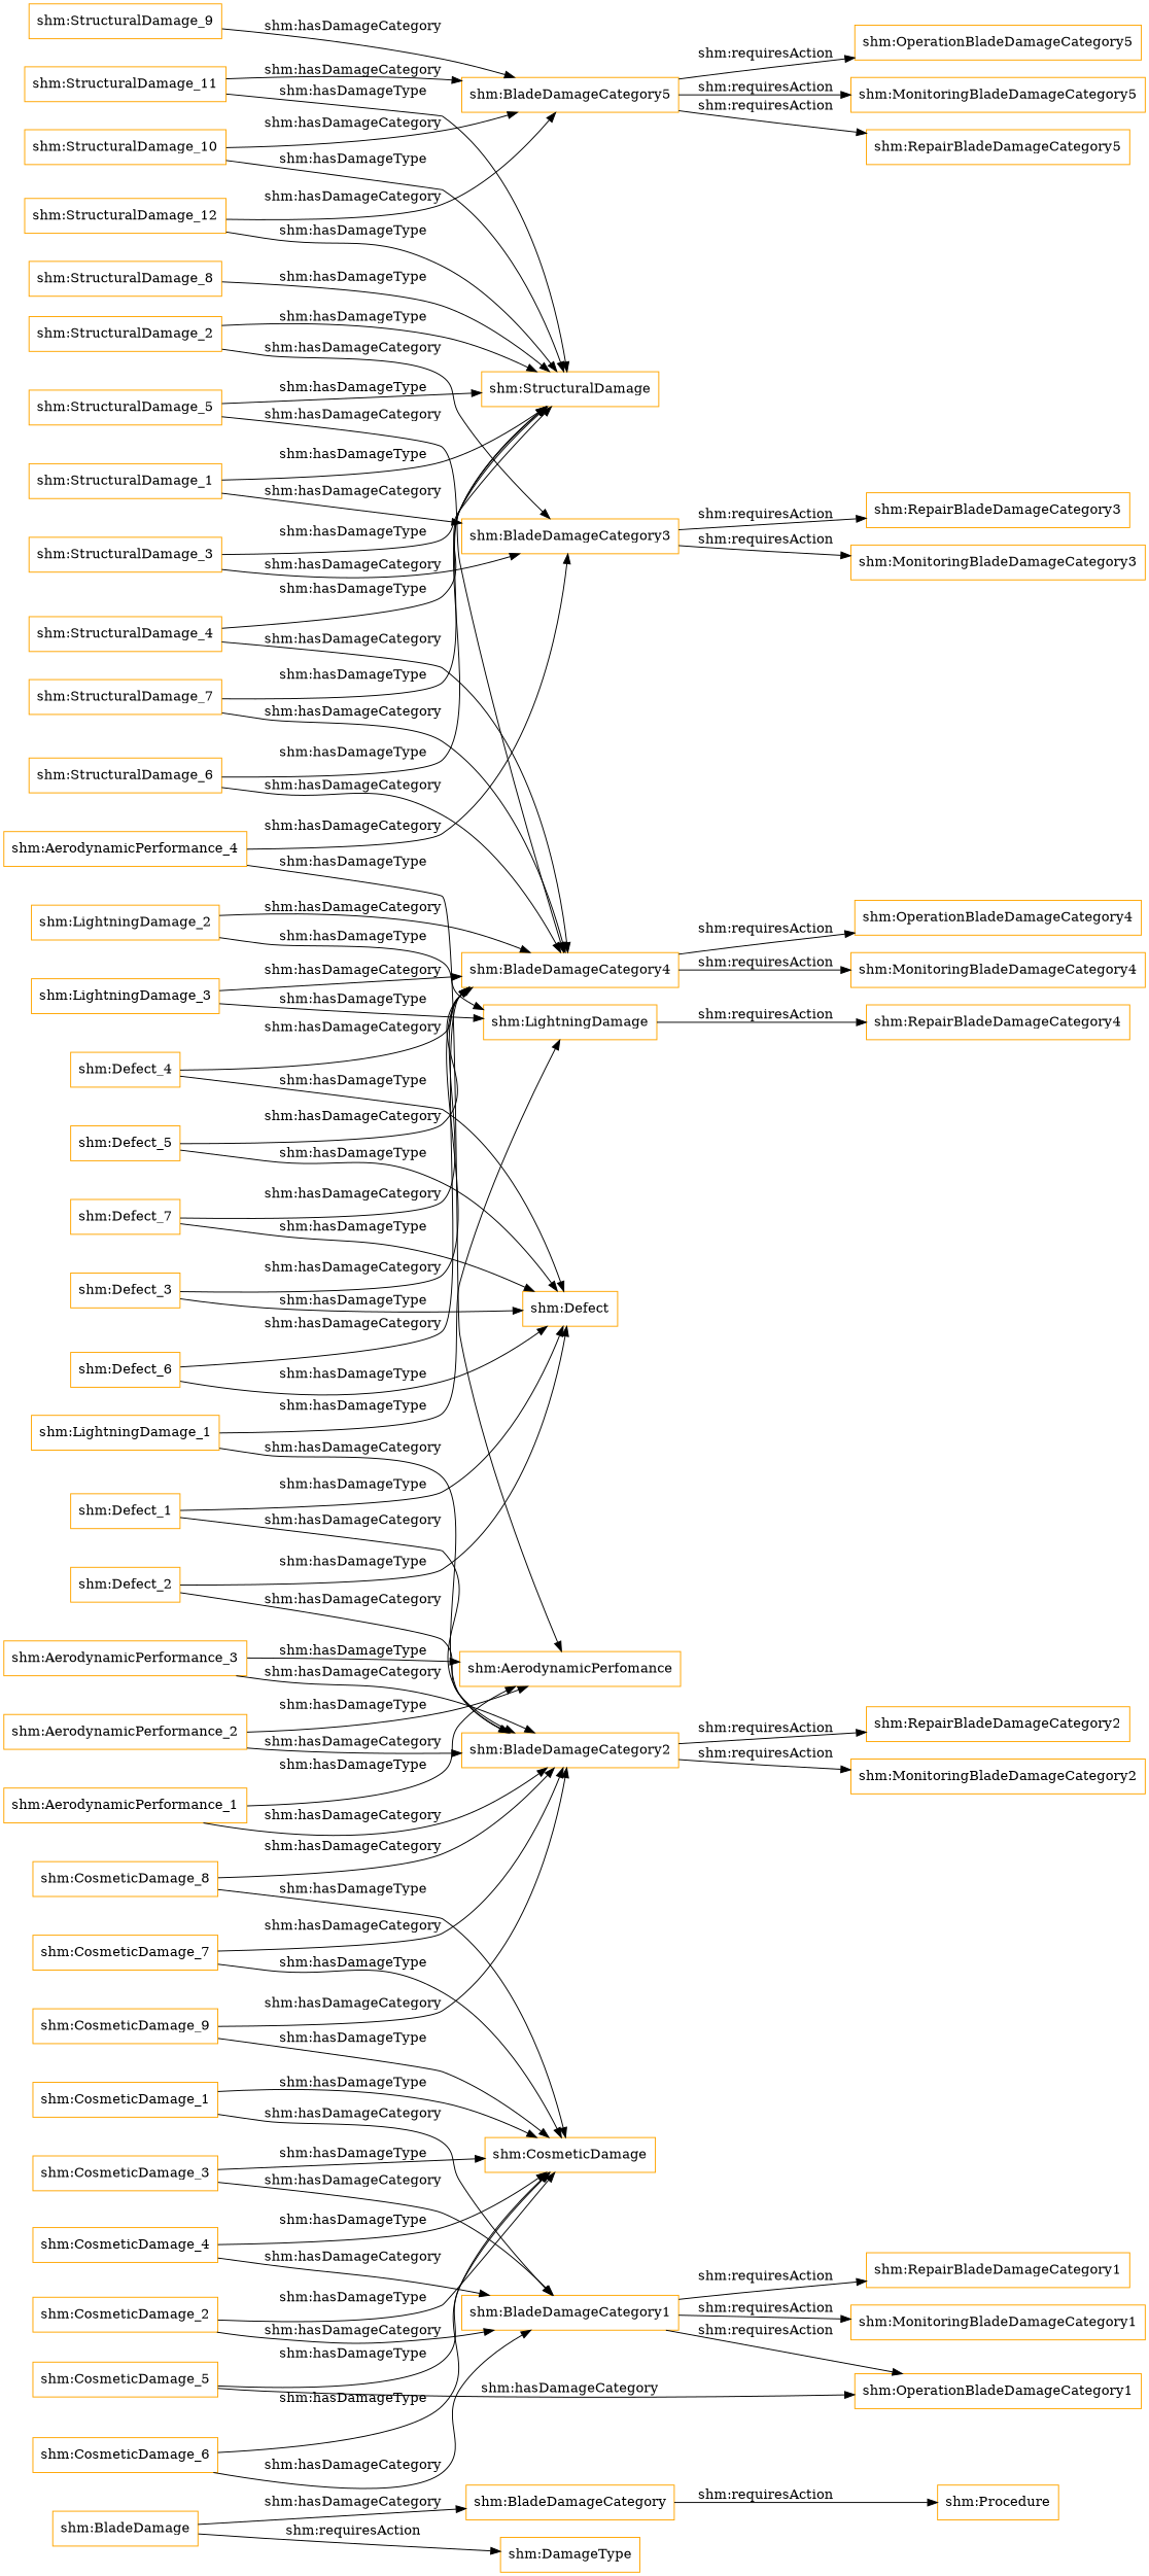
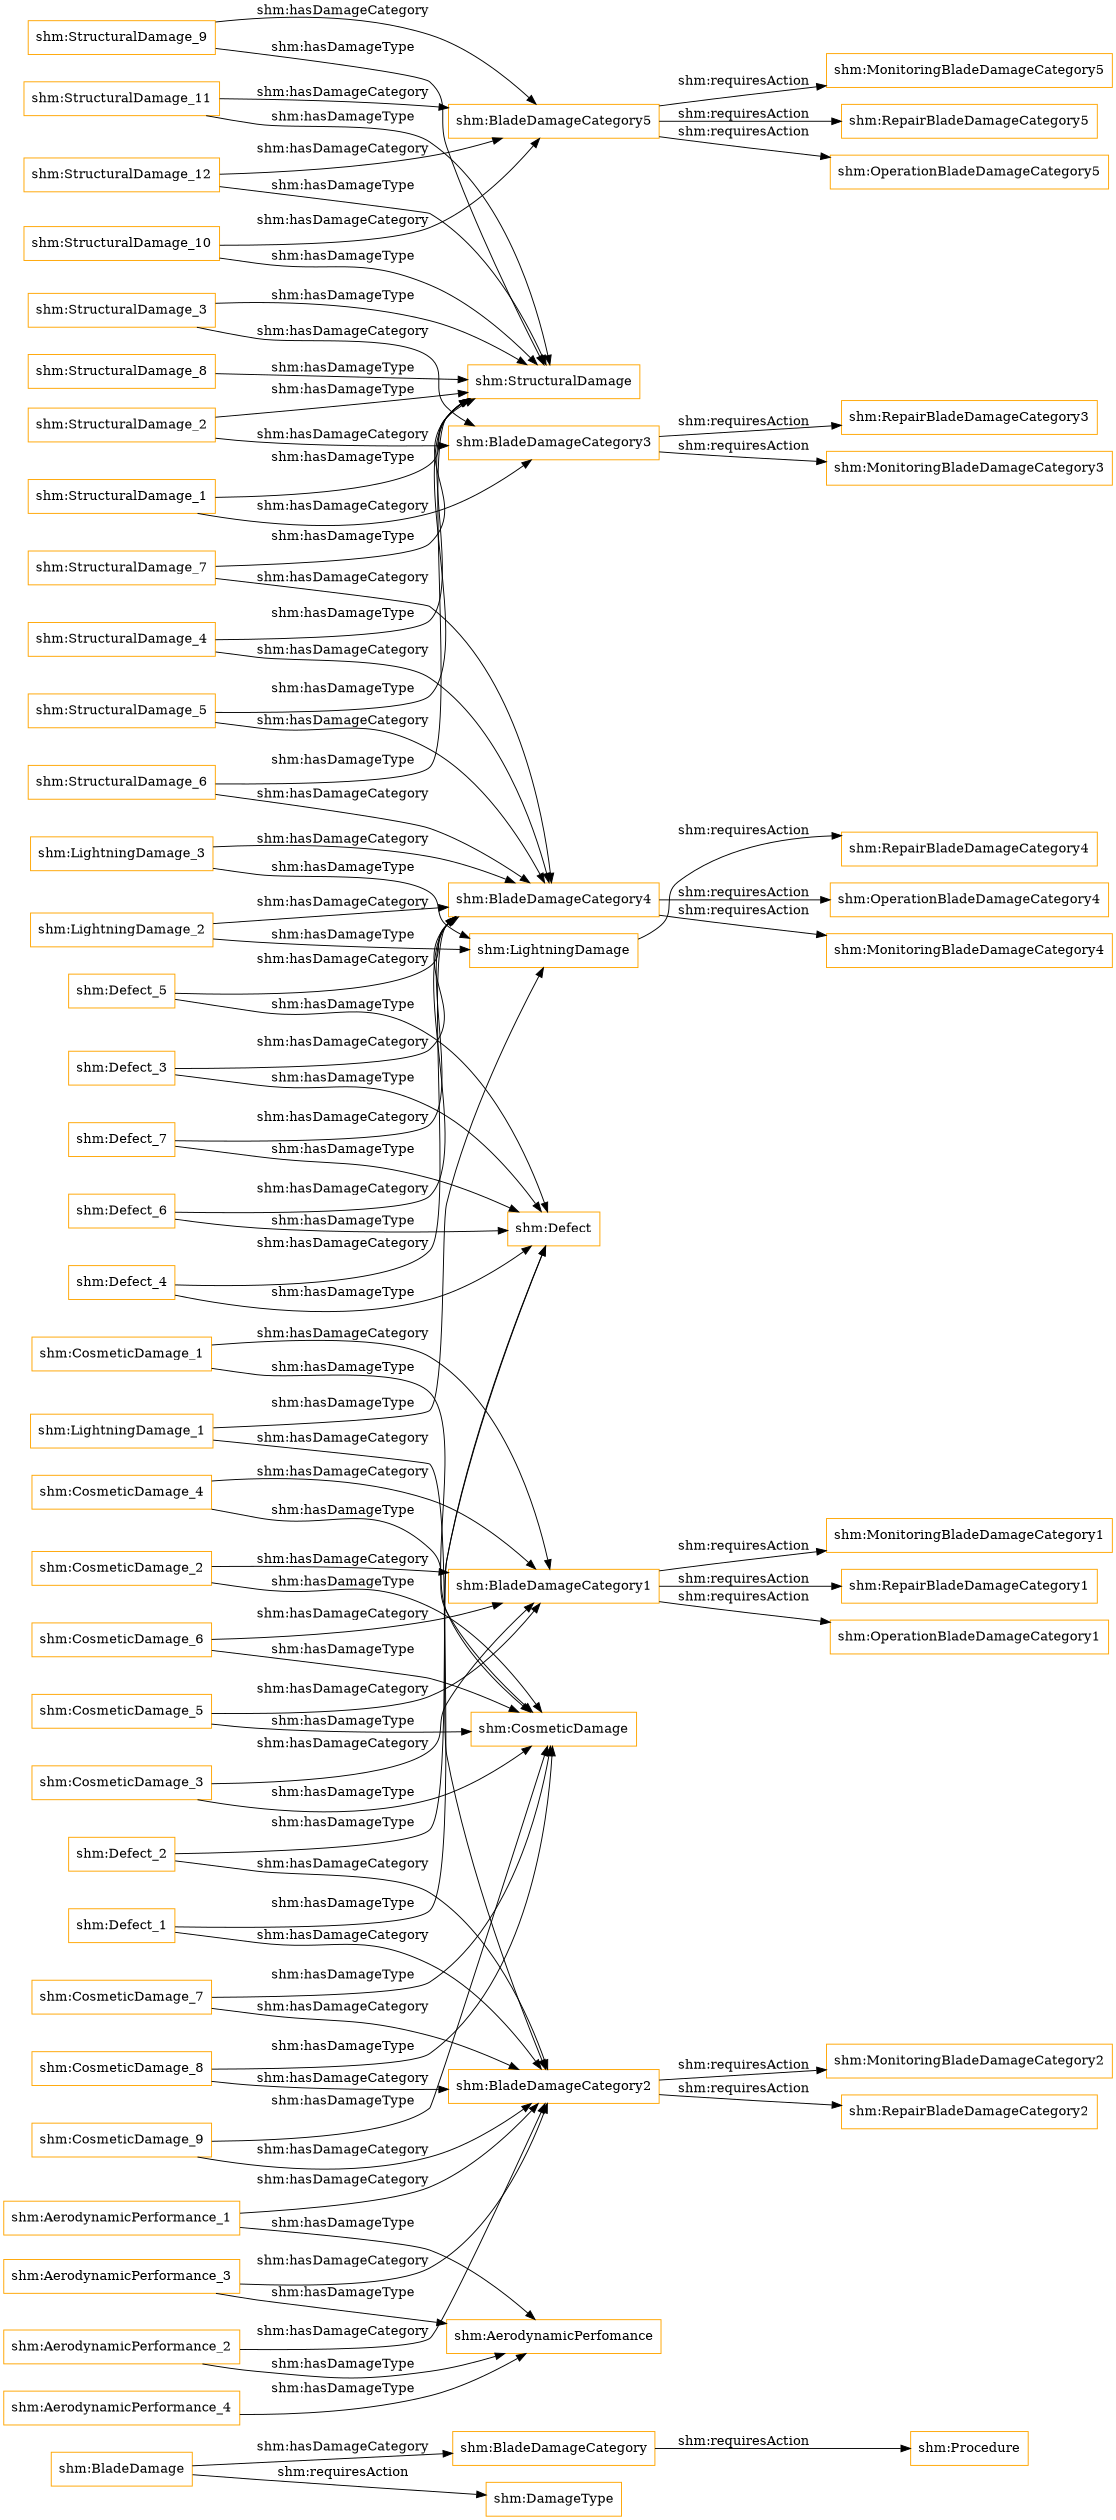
  digraph {
    rankdir=LR
    node [color=orange shape=rectangle]
    "shm:BladeDamageCategory"
    "shm:Procedure"
    "shm:BladeDamage"
    "shm:DamageType"
    "shm:Defect_3"
    "shm:Defect"
    "shm:BladeDamageCategory4"
    "shm:OperationBladeDamageCategory4"
    "shm:MonitoringBladeDamageCategory4"
    "shm:StructuralDamage_12"
    "shm:StructuralDamage"
    "shm:BladeDamageCategory5"
    "shm:RepairBladeDamageCategory5"
    "shm:OperationBladeDamageCategory5"
    "shm:MonitoringBladeDamageCategory5"
    "shm:CosmeticDamage_1"
    "shm:CosmeticDamage"
    "shm:BladeDamageCategory1"
    "shm:RepairBladeDamageCategory1"
    "shm:OperationBladeDamageCategory1"
    "shm:MonitoringBladeDamageCategory1"
    "shm:StructuralDamage_2"
    "shm:BladeDamageCategory3"
    "shm:RepairBladeDamageCategory3"
    "shm:MonitoringBladeDamageCategory3"
    "shm:LightningDamage_1"
    "shm:LightningDamage"
    "shm:BladeDamageCategory2"
    "shm:RepairBladeDamageCategory4"
    "shm:RepairBladeDamageCategory2"
    "shm:MonitoringBladeDamageCategory2"
    "shm:CosmeticDamage_6"
    "shm:StructuralDamage_7"
    "shm:Defect_2"
    "shm:StructuralDamage_11"
    "shm:StructuralDamage_1"
    "shm:Defect_7"
    "shm:CosmeticDamage_5"
    "shm:StructuralDamage_6"
    "shm:Defect_1"
    "shm:StructuralDamage_10"
    "shm:AerodynamicPerformance_4"
    "shm:AerodynamicPerfomance"
    "shm:Defect_6"
    "shm:CosmeticDamage_4"
    "shm:StructuralDamage_5"
    "shm:CosmeticDamage_9"
    "shm:AerodynamicPerformance_3"
    "shm:Defect_5"
    "shm:CosmeticDamage_3"
    "shm:StructuralDamage_4"
    "shm:LightningDamage_3"
    "shm:CosmeticDamage_8"
    "shm:AerodynamicPerformance_2"
    "shm:StructuralDamage_9"
    "shm:Defect_4"
    "shm:CosmeticDamage_2"
    "shm:StructuralDamage_3"
    "shm:LightningDamage_2"
    "shm:CosmeticDamage_7"
    "shm:AerodynamicPerformance_1"
    "shm:StructuralDamage_8"
    "shm:BladeDamageCategory" -> "shm:Procedure" [label="shm:requiresAction"]
    "shm:BladeDamage" -> "shm:BladeDamageCategory" [label="shm:hasDamageCategory"]
    "shm:BladeDamage" -> "shm:DamageType" [label="shm:requiresAction"]
    "shm:Defect_3" -> "shm:Defect" [label="shm:hasDamageType"]
    "shm:Defect_3" -> "shm:BladeDamageCategory4" [label="shm:hasDamageCategory"]
    "shm:BladeDamageCategory4" -> "shm:OperationBladeDamageCategory4" [label="shm:requiresAction"]
    "shm:BladeDamageCategory4" -> "shm:MonitoringBladeDamageCategory4" [label="shm:requiresAction"]
    "shm:StructuralDamage_12" -> "shm:StructuralDamage" [label="shm:hasDamageType"]
    "shm:StructuralDamage_12" -> "shm:BladeDamageCategory5" [label="shm:hasDamageCategory"]
    "shm:BladeDamageCategory5" -> "shm:RepairBladeDamageCategory5" [label="shm:requiresAction"]
    "shm:BladeDamageCategory5" -> "shm:OperationBladeDamageCategory5" [label="shm:requiresAction"]
    "shm:BladeDamageCategory5" -> "shm:MonitoringBladeDamageCategory5" [label="shm:requiresAction"]
    "shm:CosmeticDamage_1" -> "shm:CosmeticDamage" [label="shm:hasDamageType"]
    "shm:CosmeticDamage_1" -> "shm:BladeDamageCategory1" [label="shm:hasDamageCategory"]
    "shm:BladeDamageCategory1" -> "shm:RepairBladeDamageCategory1" [label="shm:requiresAction"]
    "shm:BladeDamageCategory1" -> "shm:OperationBladeDamageCategory1" [label="shm:requiresAction"]
    "shm:BladeDamageCategory1" -> "shm:MonitoringBladeDamageCategory1" [label="shm:requiresAction"]
    "shm:StructuralDamage_2" -> "shm:StructuralDamage" [label="shm:hasDamageType"]
    "shm:StructuralDamage_2" -> "shm:BladeDamageCategory3" [label="shm:hasDamageCategory"]
    "shm:BladeDamageCategory3" -> "shm:RepairBladeDamageCategory3" [label="shm:requiresAction"]
    "shm:BladeDamageCategory3" -> "shm:MonitoringBladeDamageCategory3" [label="shm:requiresAction"]
    "shm:LightningDamage_1" -> "shm:LightningDamage" [label="shm:hasDamageType"]
    "shm:LightningDamage_1" -> "shm:BladeDamageCategory2" [label="shm:hasDamageCategory"]
    "shm:LightningDamage" -> "shm:RepairBladeDamageCategory4" [label="shm:requiresAction"]
    "shm:BladeDamageCategory2" -> "shm:RepairBladeDamageCategory2" [label="shm:requiresAction"]
    "shm:BladeDamageCategory2" -> "shm:MonitoringBladeDamageCategory2" [label="shm:requiresAction"]
    "shm:CosmeticDamage_6" -> "shm:CosmeticDamage" [label="shm:hasDamageType"]
    "shm:CosmeticDamage_6" -> "shm:BladeDamageCategory1" [label="shm:hasDamageCategory"]
    "shm:StructuralDamage_7" -> "shm:BladeDamageCategory4" [label="shm:hasDamageCategory"]
    "shm:StructuralDamage_7" -> "shm:StructuralDamage" [label="shm:hasDamageType"]
    "shm:Defect_2" -> "shm:Defect" [label="shm:hasDamageType"]
    "shm:Defect_2" -> "shm:BladeDamageCategory2" [label="shm:hasDamageCategory"]
    "shm:StructuralDamage_11" -> "shm:StructuralDamage" [label="shm:hasDamageType"]
    "shm:StructuralDamage_11" -> "shm:BladeDamageCategory5" [label="shm:hasDamageCategory"]
    "shm:StructuralDamage_1" -> "shm:StructuralDamage" [label="shm:hasDamageType"]
    "shm:StructuralDamage_1" -> "shm:BladeDamageCategory3" [label="shm:hasDamageCategory"]
    "shm:Defect_7" -> "shm:Defect" [label="shm:hasDamageType"]
    "shm:Defect_7" -> "shm:BladeDamageCategory4" [label="shm:hasDamageCategory"]
    "shm:CosmeticDamage_5" -> "shm:CosmeticDamage" [label="shm:hasDamageType"]
-   "shm:CosmeticDamage_5" -> "shm:OperationBladeDamageCategory1" [label="shm:hasDamageCategory"]
+   "shm:CosmeticDamage_5" -> "shm:BladeDamageCategory1" [label="shm:hasDamageCategory"]
    "shm:StructuralDamage_6" -> "shm:BladeDamageCategory4" [label="shm:hasDamageCategory"]
    "shm:StructuralDamage_6" -> "shm:StructuralDamage" [label="shm:hasDamageType"]
    "shm:Defect_1" -> "shm:Defect" [label="shm:hasDamageType"]
    "shm:Defect_1" -> "shm:BladeDamageCategory2" [label="shm:hasDamageCategory"]
    "shm:StructuralDamage_10" -> "shm:StructuralDamage" [label="shm:hasDamageType"]
    "shm:StructuralDamage_10" -> "shm:BladeDamageCategory5" [label="shm:hasDamageCategory"]
-   "shm:AerodynamicPerformance_4" -> "shm:BladeDamageCategory3" [label="shm:hasDamageCategory"]
    "shm:AerodynamicPerformance_4" -> "shm:AerodynamicPerfomance" [label="shm:hasDamageType"]
    "shm:Defect_6" -> "shm:Defect" [label="shm:hasDamageType"]
    "shm:Defect_6" -> "shm:BladeDamageCategory4" [label="shm:hasDamageCategory"]
    "shm:CosmeticDamage_4" -> "shm:CosmeticDamage" [label="shm:hasDamageType"]
    "shm:CosmeticDamage_4" -> "shm:BladeDamageCategory1" [label="shm:hasDamageCategory"]
    "shm:StructuralDamage_5" -> "shm:BladeDamageCategory4" [label="shm:hasDamageCategory"]
    "shm:StructuralDamage_5" -> "shm:StructuralDamage" [label="shm:hasDamageType"]
    "shm:CosmeticDamage_9" -> "shm:CosmeticDamage" [label="shm:hasDamageType"]
    "shm:CosmeticDamage_9" -> "shm:BladeDamageCategory2" [label="shm:hasDamageCategory"]
    "shm:AerodynamicPerformance_3" -> "shm:BladeDamageCategory2" [label="shm:hasDamageCategory"]
    "shm:AerodynamicPerformance_3" -> "shm:AerodynamicPerfomance" [label="shm:hasDamageType"]
    "shm:Defect_5" -> "shm:Defect" [label="shm:hasDamageType"]
    "shm:Defect_5" -> "shm:BladeDamageCategory4" [label="shm:hasDamageCategory"]
    "shm:CosmeticDamage_3" -> "shm:CosmeticDamage" [label="shm:hasDamageType"]
    "shm:CosmeticDamage_3" -> "shm:BladeDamageCategory1" [label="shm:hasDamageCategory"]
    "shm:StructuralDamage_4" -> "shm:BladeDamageCategory4" [label="shm:hasDamageCategory"]
    "shm:StructuralDamage_4" -> "shm:StructuralDamage" [label="shm:hasDamageType"]
    "shm:LightningDamage_3" -> "shm:BladeDamageCategory4" [label="shm:hasDamageCategory"]
    "shm:LightningDamage_3" -> "shm:LightningDamage" [label="shm:hasDamageType"]
    "shm:CosmeticDamage_8" -> "shm:CosmeticDamage" [label="shm:hasDamageType"]
    "shm:CosmeticDamage_8" -> "shm:BladeDamageCategory2" [label="shm:hasDamageCategory"]
    "shm:AerodynamicPerformance_2" -> "shm:BladeDamageCategory2" [label="shm:hasDamageCategory"]
    "shm:AerodynamicPerformance_2" -> "shm:AerodynamicPerfomance" [label="shm:hasDamageType"]
+   "shm:StructuralDamage_9" -> "shm:StructuralDamage" [label="shm:hasDamageType"]
    "shm:StructuralDamage_9" -> "shm:BladeDamageCategory5" [label="shm:hasDamageCategory"]
    "shm:Defect_4" -> "shm:Defect" [label="shm:hasDamageType"]
    "shm:Defect_4" -> "shm:BladeDamageCategory4" [label="shm:hasDamageCategory"]
    "shm:CosmeticDamage_2" -> "shm:CosmeticDamage" [label="shm:hasDamageType"]
    "shm:CosmeticDamage_2" -> "shm:BladeDamageCategory1" [label="shm:hasDamageCategory"]
    "shm:StructuralDamage_3" -> "shm:StructuralDamage" [label="shm:hasDamageType"]
    "shm:StructuralDamage_3" -> "shm:BladeDamageCategory3" [label="shm:hasDamageCategory"]
    "shm:LightningDamage_2" -> "shm:BladeDamageCategory4" [label="shm:hasDamageCategory"]
    "shm:LightningDamage_2" -> "shm:LightningDamage" [label="shm:hasDamageType"]
    "shm:CosmeticDamage_7" -> "shm:CosmeticDamage" [label="shm:hasDamageType"]
    "shm:CosmeticDamage_7" -> "shm:BladeDamageCategory2" [label="shm:hasDamageCategory"]
    "shm:AerodynamicPerformance_1" -> "shm:BladeDamageCategory2" [label="shm:hasDamageCategory"]
    "shm:AerodynamicPerformance_1" -> "shm:AerodynamicPerfomance" [label="shm:hasDamageType"]
    "shm:StructuralDamage_8" -> "shm:StructuralDamage" [label="shm:hasDamageType"]
  }
